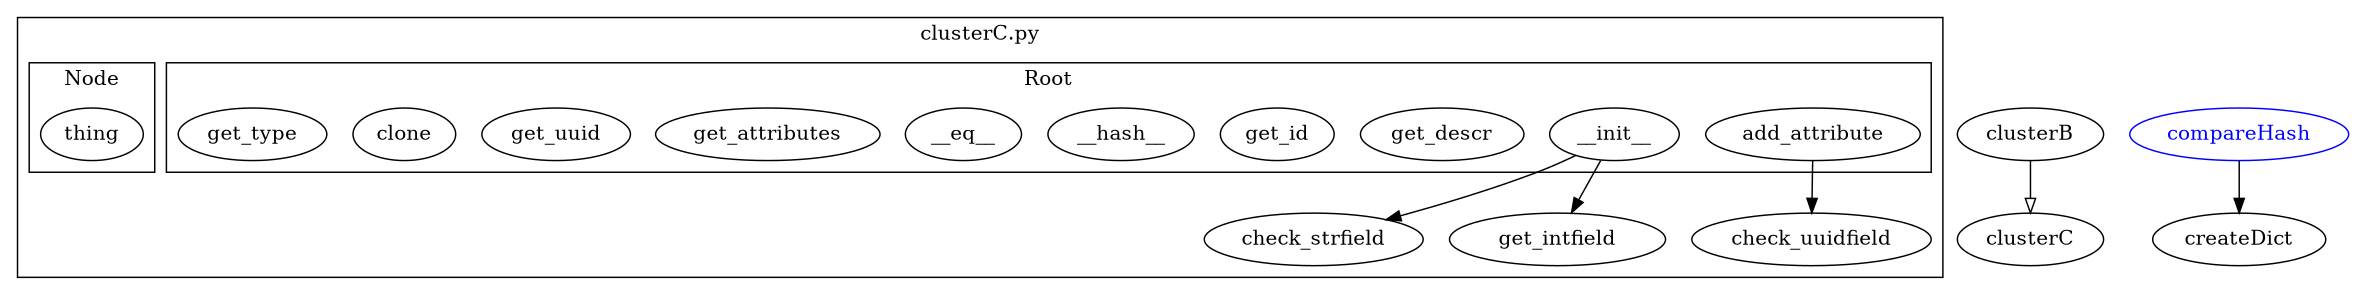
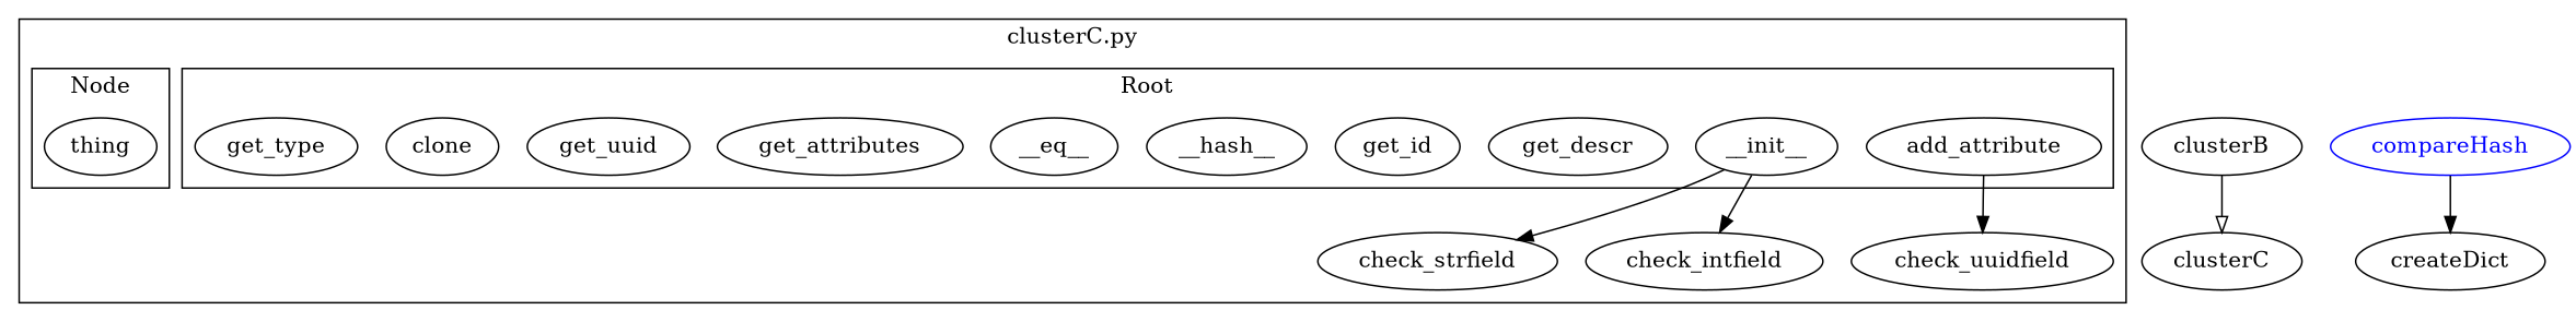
  digraph {
    __init__
    add_attribute
    get_descr
    get_id
    __hash__
    __eq__
    get_attributes
    get_uuid
    clone
    get_type
    thing
    check_strfield
-   check_intfield [label=get_intfield]
+   check_intfield
    check_uuidfield
    clusterB
    clusterC
    compareHash [color=blue fontcolor=blue]
    createDict
    subgraph cluster_1 {
      label="clusterC.py"
      check_strfield
      check_intfield
      check_uuidfield
      subgraph cluster_2 {
        label=Root
        __init__
        add_attribute
        get_descr
        get_id
        __hash__
        __eq__
        get_attributes
        get_uuid
        clone
        get_type
      }
      subgraph cluster_3 {
        label="Node"
        thing
      }
    }
    __init__ -> check_strfield
    __init__ -> check_intfield
    add_attribute -> check_uuidfield
    clusterB -> clusterC [arrowhead=onormal]
    compareHash -> createDict
  }
